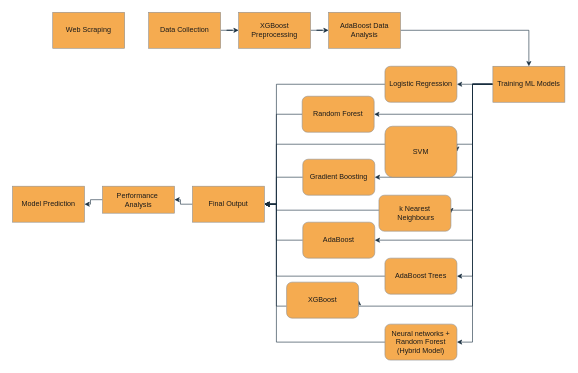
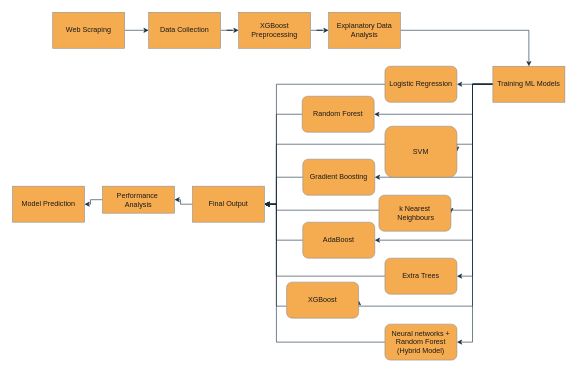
  <mxCell id="0" />
  <mxCell id="1" parent="0" />
  <mxCell id="2" style="edgeStyle=orthogonalEdgeStyle;rounded=0;orthogonalLoop=1;jettySize=auto;html=1;entryX=0;entryY=0.5;entryDx=0;entryDy=0;labelBackgroundColor=none;strokeColor=#182E3E;fontColor=default;" parent="1" source="3" target="5" edge="1"><mxGeometry relative="1" as="geometry" /></mxCell>
  <mxCell id="3" value="Data Collection" style="rounded=0;whiteSpace=wrap;html=1;labelBackgroundColor=none;fillColor=#F5AB50;strokeColor=#909090;fontColor=#1A1A1A;" parent="1" vertex="1"><mxGeometry x="247" y="20" width="120" height="60" as="geometry" /></mxCell>
  <mxCell id="4" style="edgeStyle=orthogonalEdgeStyle;rounded=0;orthogonalLoop=1;jettySize=auto;html=1;entryX=0;entryY=0.5;entryDx=0;entryDy=0;labelBackgroundColor=none;strokeColor=#182E3E;fontColor=default;" parent="1" source="5" target="9" edge="1"><mxGeometry relative="1" as="geometry" /></mxCell>
  <mxCell id="5" value="XGBoost Preprocessing" style="rounded=0;whiteSpace=wrap;html=1;labelBackgroundColor=none;fillColor=#F5AB50;strokeColor=#909090;fontColor=#1A1A1A;" parent="1" vertex="1"><mxGeometry x="397" y="20" width="120" height="60" as="geometry" /></mxCell>
+ <mxCell id="6" style="edgeStyle=orthogonalEdgeStyle;rounded=0;orthogonalLoop=1;jettySize=auto;html=1;entryX=0;entryY=0.5;entryDx=0;entryDy=0;labelBackgroundColor=none;strokeColor=#182E3E;fontColor=default;" parent="1" source="7" target="3" edge="1"><mxGeometry relative="1" as="geometry" /></mxCell>
  <mxCell id="7" value="Web Scraping" style="rounded=0;whiteSpace=wrap;html=1;labelBackgroundColor=none;fillColor=#F5AB50;strokeColor=#909090;fontColor=#1A1A1A;" parent="1" vertex="1"><mxGeometry x="87" y="20" width="120" height="60" as="geometry" /></mxCell>
  <mxCell id="8" style="edgeStyle=orthogonalEdgeStyle;rounded=0;orthogonalLoop=1;jettySize=auto;html=1;entryX=0.5;entryY=0;entryDx=0;entryDy=0;labelBackgroundColor=none;strokeColor=#182E3E;fontColor=default;" parent="1" source="9" target="19" edge="1"><mxGeometry relative="1" as="geometry" /></mxCell>
- <mxCell id="9" value="AdaBoost Data Analysis" style="rounded=0;whiteSpace=wrap;html=1;labelBackgroundColor=none;fillColor=#F5AB50;strokeColor=#909090;fontColor=#1A1A1A;" parent="1" vertex="1"><mxGeometry x="547" y="20" width="120" height="60" as="geometry" /></mxCell>
+ <mxCell id="9" value="Explanatory Data Analysis" style="rounded=0;whiteSpace=wrap;html=1;labelBackgroundColor=none;fillColor=#F5AB50;strokeColor=#909090;fontColor=#1A1A1A;" parent="1" vertex="1"><mxGeometry x="547" y="20" width="120" height="60" as="geometry" /></mxCell>
  <mxCell id="10" style="edgeStyle=orthogonalEdgeStyle;rounded=0;orthogonalLoop=1;jettySize=auto;html=1;entryX=1;entryY=0.5;entryDx=0;entryDy=0;labelBackgroundColor=none;strokeColor=#182E3E;fontColor=default;" parent="1" source="19" target="21" edge="1"><mxGeometry relative="1" as="geometry" /></mxCell>
  <mxCell id="11" style="edgeStyle=orthogonalEdgeStyle;rounded=0;orthogonalLoop=1;jettySize=auto;html=1;strokeColor=#182E3E;fontColor=#1A1A1A;" edge="1" parent="1" source="19" target="23"><mxGeometry relative="1" as="geometry"><Array as="points"><mxPoint x="787" y="140" /><mxPoint x="787" y="190" /></Array></mxGeometry></mxCell>
  <mxCell id="12" style="edgeStyle=orthogonalEdgeStyle;rounded=0;orthogonalLoop=1;jettySize=auto;html=1;entryX=1;entryY=0.5;entryDx=0;entryDy=0;strokeColor=#182E3E;fontColor=#1A1A1A;" edge="1" parent="1" source="19" target="25"><mxGeometry relative="1" as="geometry"><Array as="points"><mxPoint x="787" y="140" /><mxPoint x="787" y="240" /></Array></mxGeometry></mxCell>
  <mxCell id="13" style="edgeStyle=orthogonalEdgeStyle;rounded=0;orthogonalLoop=1;jettySize=auto;html=1;entryX=1;entryY=0.5;entryDx=0;entryDy=0;strokeColor=#182E3E;fontColor=#1A1A1A;" edge="1" parent="1" source="19" target="27"><mxGeometry relative="1" as="geometry"><Array as="points"><mxPoint x="787" y="140" /><mxPoint x="787" y="295" /></Array></mxGeometry></mxCell>
  <mxCell id="14" style="edgeStyle=orthogonalEdgeStyle;rounded=0;orthogonalLoop=1;jettySize=auto;html=1;entryX=1;entryY=0.5;entryDx=0;entryDy=0;strokeColor=#182E3E;fontColor=#1A1A1A;" edge="1" parent="1" source="19" target="29"><mxGeometry relative="1" as="geometry"><Array as="points"><mxPoint x="787" y="140" /><mxPoint x="787" y="350" /></Array></mxGeometry></mxCell>
  <mxCell id="15" style="edgeStyle=orthogonalEdgeStyle;rounded=0;orthogonalLoop=1;jettySize=auto;html=1;entryX=1;entryY=0.5;entryDx=0;entryDy=0;strokeColor=#182E3E;fontColor=#1A1A1A;" edge="1" parent="1" source="19" target="31"><mxGeometry relative="1" as="geometry"><Array as="points"><mxPoint x="787" y="140" /><mxPoint x="787" y="400" /></Array></mxGeometry></mxCell>
  <mxCell id="16" style="edgeStyle=orthogonalEdgeStyle;rounded=0;orthogonalLoop=1;jettySize=auto;html=1;entryX=1;entryY=0.5;entryDx=0;entryDy=0;strokeColor=#182E3E;fontColor=#1A1A1A;" edge="1" parent="1" source="19" target="33"><mxGeometry relative="1" as="geometry"><Array as="points"><mxPoint x="787" y="140" /><mxPoint x="787" y="460" /></Array></mxGeometry></mxCell>
  <mxCell id="17" style="edgeStyle=orthogonalEdgeStyle;rounded=0;orthogonalLoop=1;jettySize=auto;html=1;entryX=1;entryY=0.5;entryDx=0;entryDy=0;strokeColor=#182E3E;fontColor=#1A1A1A;" edge="1" parent="1" source="19" target="35"><mxGeometry relative="1" as="geometry"><Array as="points"><mxPoint x="787" y="140" /><mxPoint x="787" y="510" /></Array></mxGeometry></mxCell>
  <mxCell id="18" style="edgeStyle=orthogonalEdgeStyle;rounded=0;orthogonalLoop=1;jettySize=auto;html=1;entryX=1;entryY=0.5;entryDx=0;entryDy=0;strokeColor=#182E3E;fontColor=#1A1A1A;" edge="1" parent="1" source="19" target="37"><mxGeometry relative="1" as="geometry"><Array as="points"><mxPoint x="787" y="140" /><mxPoint x="787" y="570" /></Array></mxGeometry></mxCell>
  <mxCell id="19" value="Training ML Models" style="rounded=0;whiteSpace=wrap;html=1;labelBackgroundColor=none;fillColor=#F5AB50;strokeColor=#909090;fontColor=#1A1A1A;" parent="1" vertex="1"><mxGeometry x="821" y="110" width="120" height="60" as="geometry" /></mxCell>
  <mxCell id="20" style="edgeStyle=orthogonalEdgeStyle;rounded=0;orthogonalLoop=1;jettySize=auto;html=1;entryX=1;entryY=0.5;entryDx=0;entryDy=0;labelBackgroundColor=none;strokeColor=#182E3E;fontColor=default;" parent="1" source="21" target="42" edge="1"><mxGeometry relative="1" as="geometry"><Array as="points"><mxPoint x="460" y="140" /><mxPoint x="460" y="340" /></Array></mxGeometry></mxCell>
  <mxCell id="21" value="Logistic Regression" style="rounded=1;whiteSpace=wrap;html=1;labelBackgroundColor=none;fillColor=#F5AB50;strokeColor=#909090;fontColor=#1A1A1A;" parent="1" vertex="1"><mxGeometry x="641" y="110" width="120" height="60" as="geometry" /></mxCell>
  <mxCell id="22" style="edgeStyle=orthogonalEdgeStyle;rounded=0;orthogonalLoop=1;jettySize=auto;html=1;entryX=1;entryY=0.5;entryDx=0;entryDy=0;labelBackgroundColor=none;strokeColor=#182E3E;fontColor=default;" parent="1" source="23" target="42" edge="1"><mxGeometry relative="1" as="geometry"><Array as="points"><mxPoint x="460" y="190" /><mxPoint x="460" y="340" /></Array></mxGeometry></mxCell>
  <mxCell id="23" value="Random Forest" style="rounded=1;whiteSpace=wrap;html=1;labelBackgroundColor=none;fillColor=#F5AB50;strokeColor=#909090;fontColor=#1A1A1A;" parent="1" vertex="1"><mxGeometry x="503" y="160" width="120" height="60" as="geometry" /></mxCell>
  <mxCell id="24" style="edgeStyle=orthogonalEdgeStyle;rounded=0;orthogonalLoop=1;jettySize=auto;html=1;entryX=1;entryY=0.5;entryDx=0;entryDy=0;labelBackgroundColor=none;strokeColor=#182E3E;fontColor=default;" parent="1" source="25" target="42" edge="1"><mxGeometry relative="1" as="geometry"><Array as="points"><mxPoint x="460" y="240" /><mxPoint x="460" y="340" /></Array></mxGeometry></mxCell>
  <mxCell id="25" value="SVM" style="rounded=1;whiteSpace=wrap;html=1;labelBackgroundColor=none;fillColor=#F5AB50;strokeColor=#909090;fontColor=#1A1A1A;" parent="1" vertex="1"><mxGeometry x="641" y="210" width="120" height="85" as="geometry" /></mxCell>
  <mxCell id="26" style="edgeStyle=orthogonalEdgeStyle;rounded=0;orthogonalLoop=1;jettySize=auto;html=1;entryX=1;entryY=0.5;entryDx=0;entryDy=0;labelBackgroundColor=none;strokeColor=#182E3E;fontColor=default;" parent="1" source="27" target="42" edge="1"><mxGeometry relative="1" as="geometry"><Array as="points"><mxPoint x="460" y="295" /><mxPoint x="460" y="340" /></Array></mxGeometry></mxCell>
  <mxCell id="27" value="Gradient Boosting" style="rounded=1;whiteSpace=wrap;html=1;labelBackgroundColor=none;fillColor=#F5AB50;strokeColor=#909090;fontColor=#1A1A1A;" parent="1" vertex="1"><mxGeometry x="504" y="265" width="120" height="60" as="geometry" /></mxCell>
  <mxCell id="28" value="" style="edgeStyle=orthogonalEdgeStyle;rounded=0;orthogonalLoop=1;jettySize=auto;html=1;labelBackgroundColor=none;strokeColor=#182E3E;fontColor=default;" parent="1" source="29" target="42" edge="1"><mxGeometry relative="1" as="geometry"><Array as="points"><mxPoint x="460" y="350" /><mxPoint x="460" y="340" /></Array></mxGeometry></mxCell>
  <mxCell id="29" value="k Nearest&lt;div&gt;&amp;nbsp;Neighbours&lt;/div&gt;" style="rounded=1;whiteSpace=wrap;html=1;labelBackgroundColor=none;fillColor=#F5AB50;strokeColor=#909090;fontColor=#1A1A1A;" parent="1" vertex="1"><mxGeometry x="631" y="325" width="120" height="60" as="geometry" /></mxCell>
  <mxCell id="30" style="edgeStyle=orthogonalEdgeStyle;rounded=0;orthogonalLoop=1;jettySize=auto;html=1;entryX=1;entryY=0.5;entryDx=0;entryDy=0;labelBackgroundColor=none;strokeColor=#182E3E;fontColor=default;" parent="1" source="31" target="42" edge="1"><mxGeometry relative="1" as="geometry"><Array as="points"><mxPoint x="460" y="400" /><mxPoint x="460" y="340" /></Array></mxGeometry></mxCell>
  <mxCell id="31" value="AdaBoost" style="rounded=1;whiteSpace=wrap;html=1;labelBackgroundColor=none;fillColor=#F5AB50;strokeColor=#909090;fontColor=#1A1A1A;" parent="1" vertex="1"><mxGeometry x="504" y="370" width="120" height="60" as="geometry" /></mxCell>
  <mxCell id="32" style="edgeStyle=orthogonalEdgeStyle;rounded=0;orthogonalLoop=1;jettySize=auto;html=1;entryX=1;entryY=0.5;entryDx=0;entryDy=0;labelBackgroundColor=none;strokeColor=#182E3E;fontColor=default;" parent="1" source="33" target="42" edge="1"><mxGeometry relative="1" as="geometry"><Array as="points"><mxPoint x="460" y="460" /><mxPoint x="460" y="340" /></Array></mxGeometry></mxCell>
- <mxCell id="33" value="AdaBoost Trees" style="rounded=1;whiteSpace=wrap;html=1;labelBackgroundColor=none;fillColor=#F5AB50;strokeColor=#909090;fontColor=#1A1A1A;" parent="1" vertex="1"><mxGeometry x="641" y="430" width="120" height="60" as="geometry" /></mxCell>
+ <mxCell id="33" value="Extra Trees" style="rounded=1;whiteSpace=wrap;html=1;labelBackgroundColor=none;fillColor=#F5AB50;strokeColor=#909090;fontColor=#1A1A1A;" parent="1" vertex="1"><mxGeometry x="641" y="430" width="120" height="60" as="geometry" /></mxCell>
  <mxCell id="34" style="edgeStyle=orthogonalEdgeStyle;rounded=0;orthogonalLoop=1;jettySize=auto;html=1;entryX=1;entryY=0.5;entryDx=0;entryDy=0;labelBackgroundColor=none;strokeColor=#182E3E;fontColor=default;" parent="1" source="35" target="42" edge="1"><mxGeometry relative="1" as="geometry"><Array as="points"><mxPoint x="460" y="510" /><mxPoint x="460" y="340" /></Array></mxGeometry></mxCell>
  <mxCell id="35" value="XGBoost" style="rounded=1;whiteSpace=wrap;html=1;labelBackgroundColor=none;fillColor=#F5AB50;strokeColor=#909090;fontColor=#1A1A1A;" parent="1" vertex="1"><mxGeometry x="477" y="470" width="120" height="60" as="geometry" /></mxCell>
  <mxCell id="36" style="edgeStyle=orthogonalEdgeStyle;rounded=0;orthogonalLoop=1;jettySize=auto;html=1;entryX=1;entryY=0.5;entryDx=0;entryDy=0;labelBackgroundColor=none;strokeColor=#182E3E;fontColor=default;" parent="1" source="37" target="42" edge="1"><mxGeometry relative="1" as="geometry"><Array as="points"><mxPoint x="460" y="570" /><mxPoint x="460" y="340" /></Array></mxGeometry></mxCell>
  <mxCell id="37" value="Neural networks + Random Forest (Hybrid Model)" style="rounded=1;whiteSpace=wrap;html=1;labelBackgroundColor=none;fillColor=#F5AB50;strokeColor=#909090;fontColor=#1A1A1A;" parent="1" vertex="1"><mxGeometry x="641" y="540" width="120" height="60" as="geometry" /></mxCell>
  <mxCell id="38" value="Model Prediction" style="rounded=0;whiteSpace=wrap;html=1;labelBackgroundColor=none;fillColor=#F5AB50;strokeColor=#909090;fontColor=#1A1A1A;" parent="1" vertex="1"><mxGeometry x="20" y="310" width="120" height="60" as="geometry" /></mxCell>
  <mxCell id="39" value="" style="edgeStyle=orthogonalEdgeStyle;rounded=0;orthogonalLoop=1;jettySize=auto;html=1;labelBackgroundColor=none;strokeColor=#182E3E;fontColor=default;" parent="1" source="40" target="38" edge="1"><mxGeometry relative="1" as="geometry" /></mxCell>
  <mxCell id="40" value="Performance&amp;nbsp;&lt;div&gt;Analysis&lt;/div&gt;" style="rounded=0;whiteSpace=wrap;html=1;labelBackgroundColor=none;fillColor=#F5AB50;strokeColor=#909090;fontColor=#1A1A1A;" parent="1" vertex="1"><mxGeometry x="170" y="310" width="120" height="45" as="geometry" /></mxCell>
  <mxCell id="41" value="" style="edgeStyle=orthogonalEdgeStyle;rounded=0;orthogonalLoop=1;jettySize=auto;html=1;labelBackgroundColor=none;strokeColor=#182E3E;fontColor=default;" parent="1" source="42" target="40" edge="1"><mxGeometry relative="1" as="geometry" /></mxCell>
  <mxCell id="42" value="Final Output" style="rounded=0;whiteSpace=wrap;html=1;labelBackgroundColor=none;fillColor=#F5AB50;strokeColor=#909090;fontColor=#1A1A1A;" parent="1" vertex="1"><mxGeometry x="320" y="310" width="120" height="60" as="geometry" /></mxCell>
